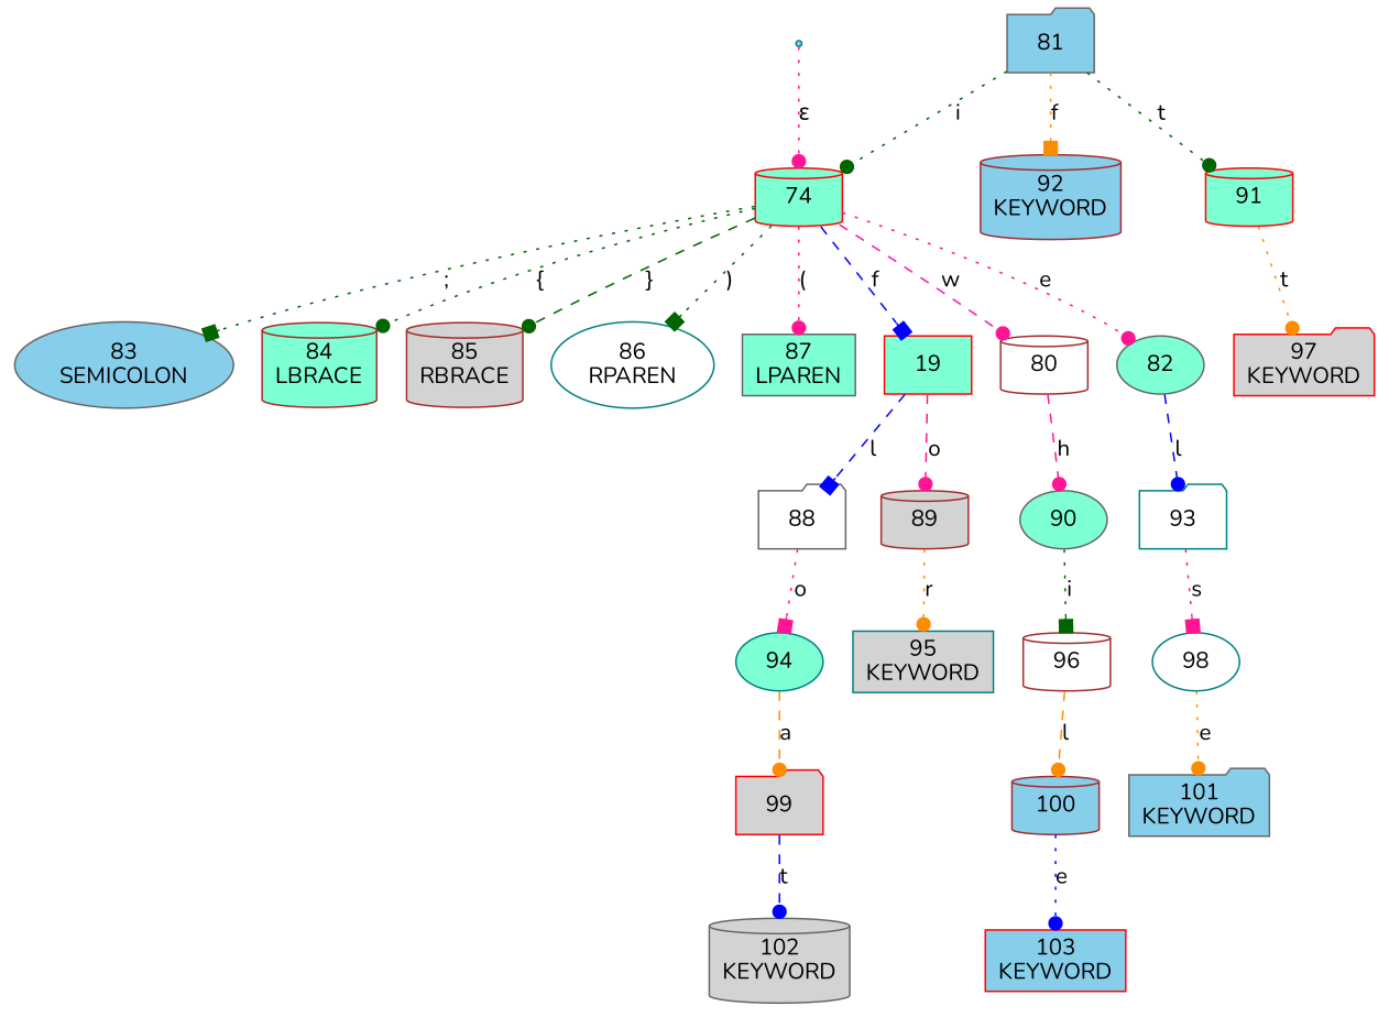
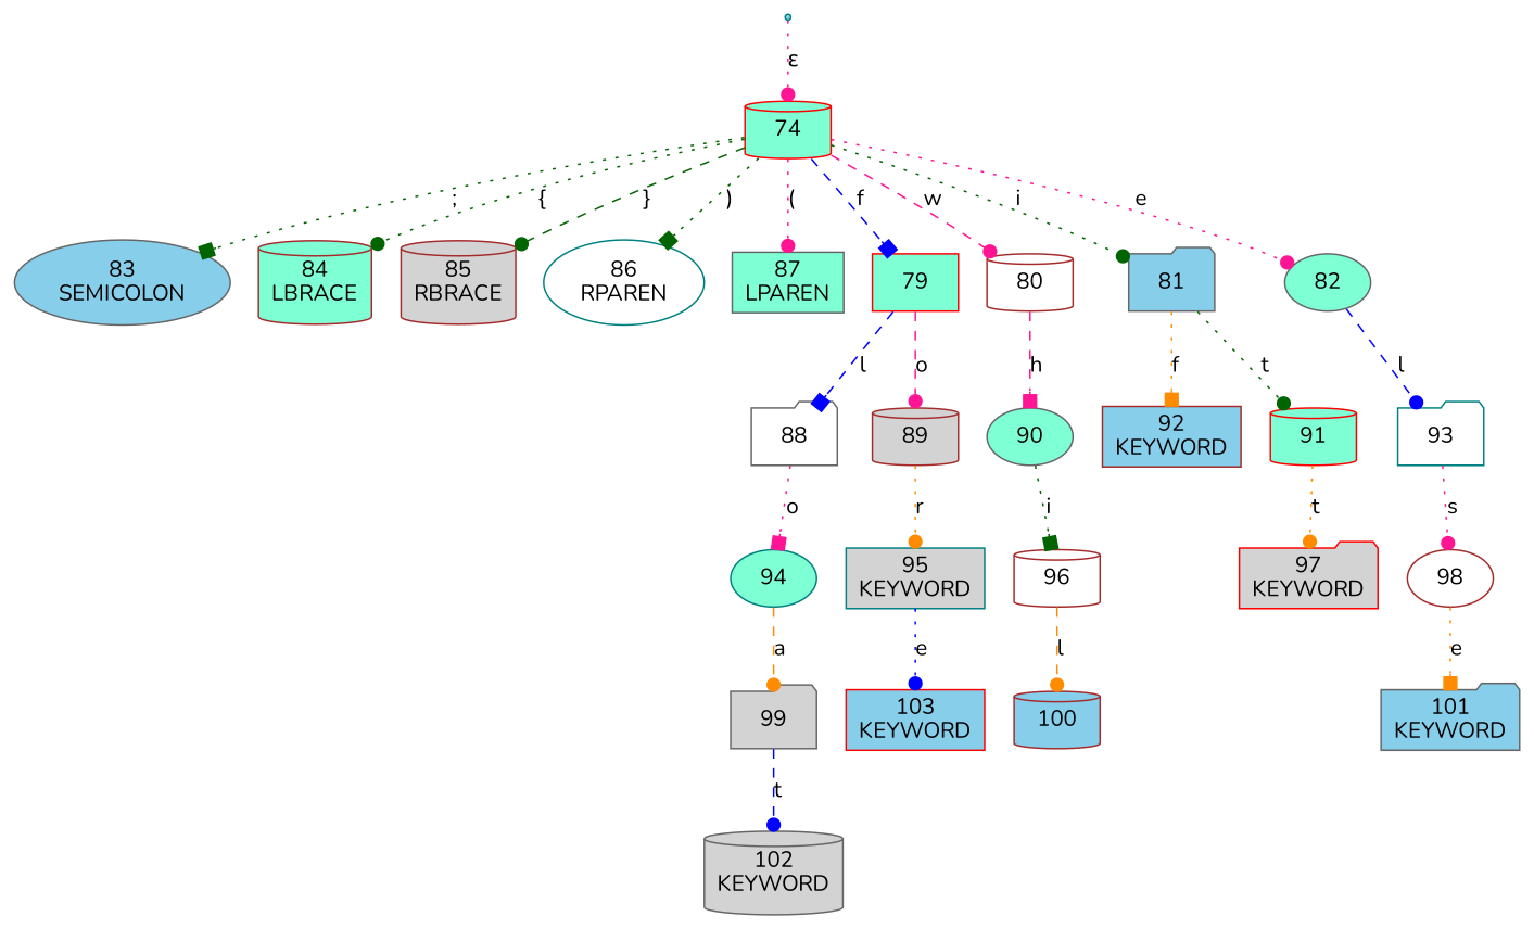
  digraph {
    fontname=Nunito
    rankdir=TB
    node [color=gray40 fillcolor=aquamarine fontname=Nunito shape=cylinder style=filled]
    edge [arrowhead=dot color=deeppink fontname=Nunito style=dotted]
    start [color=teal fillcolor=skyblue shape=point]
    n2 [color=red label=74]
    n3 [fillcolor=skyblue label="83\nSEMICOLON" shape=ellipse]
    n4 [color=brown label="84\nLBRACE"]
    n5 [color=brown fillcolor=lightgrey label="85\nRBRACE"]
    n6 [color=teal fillcolor=white label="86\nRPAREN" shape=ellipse]
    n7 [label="87\nLPAREN" shape=box]
-   79 [color=red shape=box label=19]
+   79 [color=red shape=box]
    80 [color=brown fillcolor=white]
    81 [fillcolor=skyblue shape=folder]
    82 [shape=ellipse]
-   n12 [color=brown fillcolor=skyblue label="92\nKEYWORD"]
+   n12 [color=brown fillcolor=skyblue label="92\nKEYWORD" shape=box]
    n13 [color=teal fillcolor=lightgrey label="95\nKEYWORD" shape=box]
    n14 [color=red fillcolor=lightgrey label="97\nKEYWORD" shape=folder]
    n15 [fillcolor=skyblue label="101\nKEYWORD" shape=folder]
    n16 [fillcolor=lightgrey label="102\nKEYWORD"]
    n17 [color=red fillcolor=skyblue label="103\nKEYWORD" shape=box]
    88 [fillcolor=white shape=folder]
    89 [color=brown fillcolor=lightgrey]
    90 [shape=ellipse]
    91 [color=red]
    93 [color=teal fillcolor=white shape=folder]
    94 [color=teal shape=ellipse]
    96 [color=brown fillcolor=white]
-   98 [color=teal fillcolor=white shape=ellipse]
-   99 [color=red fillcolor=lightgrey shape=folder]
+   98 [color=brown fillcolor=white shape=ellipse]
+   99 [fillcolor=lightgrey shape=folder]
    100 [color=brown fillcolor=skyblue]
    start -> n2 [label="ε"]
    n2 -> n3 [arrowhead=box color=darkgreen label=";"]
    n2 -> n4 [color=darkgreen label="{"]
    n2 -> n5 [color=darkgreen label="}" style=dashed]
    n2 -> n6 [arrowhead=box color=darkgreen label=")"]
    n2 -> n7 [label="("]
    n2 -> 79 [arrowhead=box color=blue label=f style=dashed]
    n2 -> 80 [label=w style=dashed]
-   81 -> n2 [color=darkgreen label=i]
+   n2 -> 81 [color=darkgreen label=i]
    n2 -> 82 [label=e]
    79 -> 88 [arrowhead=box color=blue label=l style=dashed]
    79 -> 89 [label=o style=dashed]
-   80 -> 90 [label=h style=dashed]
+   80 -> 90 [arrowhead=box label=h style=dashed]
    81 -> n12 [arrowhead=box color=darkorange label=f]
    81 -> 91 [color=darkgreen label=t]
    82 -> 93 [color=blue label=l style=dashed]
    88 -> 94 [arrowhead=box label=o]
    89 -> n13 [color=darkorange label=r]
    90 -> 96 [arrowhead=box color=darkgreen label=i]
    91 -> n14 [color=darkorange label=t]
-   93 -> 98 [arrowhead=box label=s]
+   93 -> 98 [label=s]
    94 -> 99 [color=darkorange label=a style=dashed]
    96 -> 100 [color=darkorange label=l style=dashed]
-   98 -> n15 [color=darkorange label=e]
+   98 -> n15 [arrowhead=box color=darkorange label=e]
    99 -> n16 [color=blue label=t style=dashed]
-   100 -> n17 [color=blue label=e]
+   n13 -> n17 [color=blue label=e]
  }
